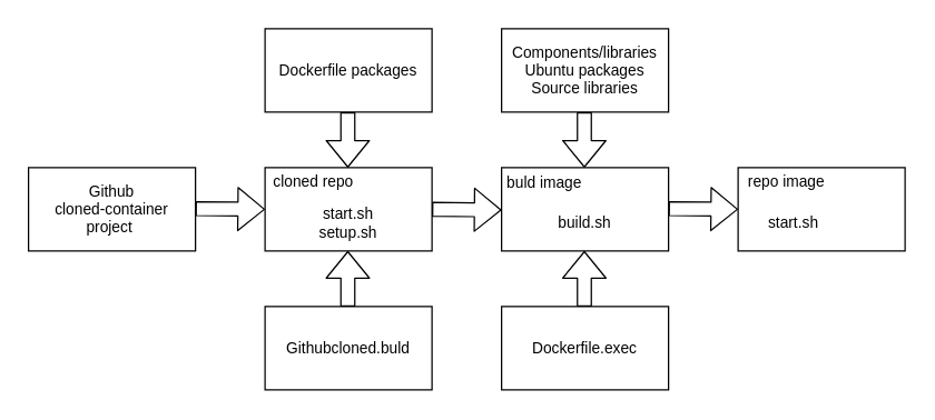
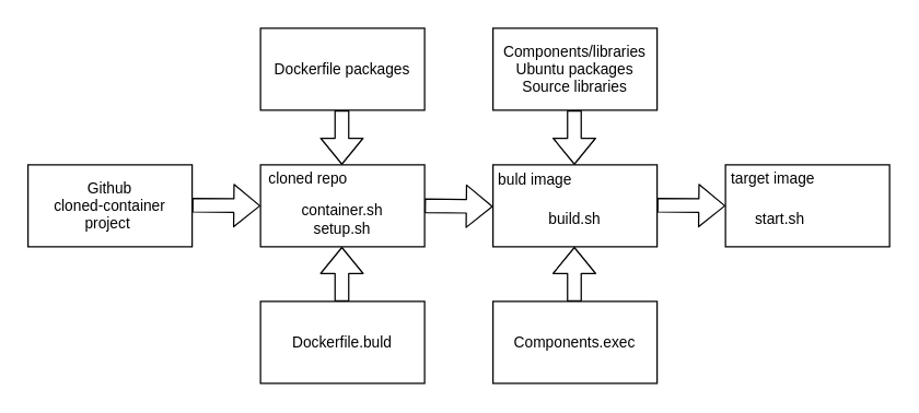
  <mxCell id="0" />
  <mxCell id="1" parent="0" />
  <mxCell id="2" value="Github&lt;br style=&quot;font-size: 11px;&quot;&gt;cloned-container project&amp;nbsp;" style="rounded=0;whiteSpace=wrap;html=1;fontSize=11;" vertex="1" parent="1"><mxGeometry x="20" y="120" width="120" height="60" as="geometry" /></mxCell>
  <mxCell id="3" value="Components/libraries&lt;br style=&quot;font-size: 11px;&quot;&gt;Ubuntu packages&lt;br style=&quot;font-size: 11px;&quot;&gt;Source libraries" style="rounded=0;whiteSpace=wrap;html=1;fontSize=11;" vertex="1" parent="1"><mxGeometry x="360" y="20" width="120" height="60" as="geometry" /></mxCell>
  <mxCell id="4" value="" style="rounded=0;whiteSpace=wrap;html=1;fontSize=11;" vertex="1" parent="1"><mxGeometry x="360" y="120" width="120" height="60" as="geometry" /></mxCell>
  <mxCell id="5" value="" style="shape=flexArrow;endArrow=classic;html=1;" edge="1" parent="1"><mxGeometry width="50" height="50" relative="1" as="geometry"><mxPoint x="140" y="149.5" as="sourcePoint" /><mxPoint x="190" y="150" as="targetPoint" /></mxGeometry></mxCell>
  <mxCell id="6" value="" style="rounded=0;whiteSpace=wrap;html=1;fontSize=11;" vertex="1" parent="1"><mxGeometry x="530" y="120" width="120" height="60" as="geometry" /></mxCell>
  <mxCell id="7" value="" style="rounded=0;whiteSpace=wrap;html=1;fontSize=11;" vertex="1" parent="1"><mxGeometry x="190" y="120" width="120" height="60" as="geometry" /></mxCell>
  <mxCell id="8" value="" style="shape=flexArrow;endArrow=classic;html=1;" edge="1" parent="1"><mxGeometry width="50" height="50" relative="1" as="geometry"><mxPoint x="310" y="150" as="sourcePoint" /><mxPoint x="360" y="150.5" as="targetPoint" /></mxGeometry></mxCell>
  <mxCell id="9" value="" style="shape=flexArrow;endArrow=classic;html=1;" edge="1" parent="1"><mxGeometry width="50" height="50" relative="1" as="geometry"><mxPoint x="480" y="149.5" as="sourcePoint" /><mxPoint x="530" y="150" as="targetPoint" /></mxGeometry></mxCell>
- <mxCell id="10" value="Githubcloned.buld" style="rounded=0;whiteSpace=wrap;html=1;fontSize=11;" vertex="1" parent="1"><mxGeometry x="190" y="220" width="120" height="60" as="geometry" /></mxCell>
+ <mxCell id="10" value="Dockerfile.buld" style="rounded=0;whiteSpace=wrap;html=1;fontSize=11;" vertex="1" parent="1"><mxGeometry x="190" y="220" width="120" height="60" as="geometry" /></mxCell>
  <mxCell id="11" value="Dockerfile packages" style="rounded=0;whiteSpace=wrap;html=1;fontSize=11;" vertex="1" parent="1"><mxGeometry x="190" y="20" width="120" height="60" as="geometry" /></mxCell>
- <mxCell id="12" value="Dockerfile.exec" style="rounded=0;whiteSpace=wrap;html=1;fontSize=11;" vertex="1" parent="1"><mxGeometry x="360" y="220" width="120" height="60" as="geometry" /></mxCell>
+ <mxCell id="12" value="Components.exec" style="rounded=0;whiteSpace=wrap;html=1;fontSize=11;" vertex="1" parent="1"><mxGeometry x="360" y="220" width="120" height="60" as="geometry" /></mxCell>
  <mxCell id="13" value="" style="shape=flexArrow;endArrow=classic;html=1;" edge="1" parent="1"><mxGeometry width="50" height="50" relative="1" as="geometry"><mxPoint x="249.5" y="220" as="sourcePoint" /><mxPoint x="249.5" y="180" as="targetPoint" /></mxGeometry></mxCell>
  <mxCell id="14" value="" style="shape=flexArrow;endArrow=classic;html=1;" edge="1" parent="1"><mxGeometry width="50" height="50" relative="1" as="geometry"><mxPoint x="249.5" y="80" as="sourcePoint" /><mxPoint x="249.5" y="120" as="targetPoint" /></mxGeometry></mxCell>
  <mxCell id="15" value="" style="shape=flexArrow;endArrow=classic;html=1;" edge="1" parent="1"><mxGeometry width="50" height="50" relative="1" as="geometry"><mxPoint x="419.5" y="220" as="sourcePoint" /><mxPoint x="419.5" y="180" as="targetPoint" /></mxGeometry></mxCell>
  <mxCell id="16" value="" style="shape=flexArrow;endArrow=classic;html=1;" edge="1" parent="1"><mxGeometry width="50" height="50" relative="1" as="geometry"><mxPoint x="419.5" y="80" as="sourcePoint" /><mxPoint x="419.5" y="120" as="targetPoint" /></mxGeometry></mxCell>
  <mxCell id="17" value="cloned repo" style="text;html=1;strokeColor=none;fillColor=none;align=center;verticalAlign=middle;whiteSpace=wrap;rounded=0;fontSize=11;" vertex="1" parent="1"><mxGeometry x="190" y="120" width="70" height="20" as="geometry" /></mxCell>
- <mxCell id="18" value="start.sh&lt;br&gt;setup.sh" style="text;html=1;strokeColor=none;fillColor=none;align=center;verticalAlign=middle;whiteSpace=wrap;rounded=0;fontSize=11;" vertex="1" parent="1"><mxGeometry x="230" y="150" width="40" height="20" as="geometry" /></mxCell>
+ <mxCell id="18" value="container.sh&lt;br&gt;setup.sh" style="text;html=1;strokeColor=none;fillColor=none;align=center;verticalAlign=middle;whiteSpace=wrap;rounded=0;fontSize=11;" vertex="1" parent="1"><mxGeometry x="230" y="150" width="40" height="20" as="geometry" /></mxCell>
  <mxCell id="19" value="build.sh" style="text;html=1;strokeColor=none;fillColor=none;align=center;verticalAlign=middle;whiteSpace=wrap;rounded=0;fontSize=11;" vertex="1" parent="1"><mxGeometry x="400" y="150" width="40" height="20" as="geometry" /></mxCell>
  <mxCell id="20" value="buld image" style="text;html=1;strokeColor=none;fillColor=none;align=center;verticalAlign=middle;whiteSpace=wrap;rounded=0;fontSize=11;" vertex="1" parent="1"><mxGeometry x="361" y="121" width="60" height="20" as="geometry" /></mxCell>
  <mxCell id="21" value="start.sh" style="text;html=1;strokeColor=none;fillColor=none;align=center;verticalAlign=middle;whiteSpace=wrap;rounded=0;fontSize=11;" vertex="1" parent="1"><mxGeometry x="550" y="150" width="40" height="20" as="geometry" /></mxCell>
- <mxCell id="22" value="repo image" style="text;html=1;strokeColor=none;fillColor=none;align=center;verticalAlign=middle;whiteSpace=wrap;rounded=0;fontSize=11;" vertex="1" parent="1"><mxGeometry x="530" y="120" width="70" height="20" as="geometry" /></mxCell>
+ <mxCell id="22" value="target image" style="text;html=1;strokeColor=none;fillColor=none;align=center;verticalAlign=middle;whiteSpace=wrap;rounded=0;fontSize=11;" vertex="1" parent="1"><mxGeometry x="530" y="120" width="70" height="20" as="geometry" /></mxCell>
